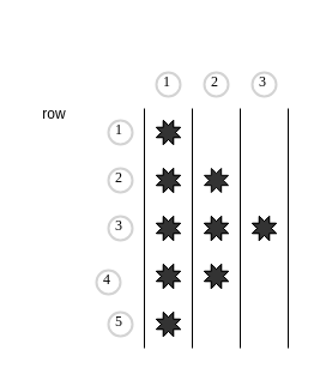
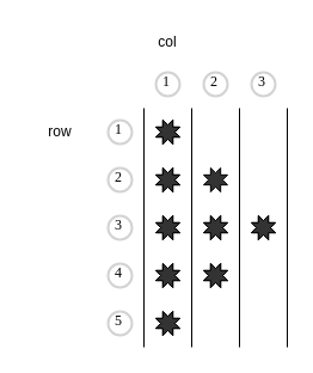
  <mxCell id="0" />
  <mxCell id="1" parent="0" />
  <mxCell id="2" value="" style="endArrow=none;html=1;rounded=0;" edge="1" parent="1"><mxGeometry width="50" height="50" relative="1" as="geometry"><mxPoint x="160" y="290" as="sourcePoint" /><mxPoint x="160" y="90" as="targetPoint" /></mxGeometry></mxCell>
  <mxCell id="3" value="" style="endArrow=none;html=1;rounded=0;" edge="1" parent="1"><mxGeometry width="50" height="50" relative="1" as="geometry"><mxPoint x="240" y="290" as="sourcePoint" /><mxPoint x="240" y="90" as="targetPoint" /></mxGeometry></mxCell>
  <mxCell id="4" value="" style="endArrow=none;html=1;rounded=0;" edge="1" parent="1"><mxGeometry width="50" height="50" relative="1" as="geometry"><mxPoint x="200" y="290" as="sourcePoint" /><mxPoint x="200" y="90" as="targetPoint" /></mxGeometry></mxCell>
  <mxCell id="5" value="" style="endArrow=none;html=1;rounded=0;" edge="1" parent="1"><mxGeometry width="50" height="50" relative="1" as="geometry"><mxPoint x="120" y="290" as="sourcePoint" /><mxPoint x="120" y="90" as="targetPoint" /></mxGeometry></mxCell>
  <mxCell id="6" value="" style="verticalLabelPosition=bottom;verticalAlign=top;html=1;shape=mxgraph.basic.8_point_star" vertex="1" parent="1"><mxGeometry x="130" y="100" width="20" height="20" as="geometry" /></mxCell>
  <mxCell id="7" value="" style="verticalLabelPosition=bottom;verticalAlign=top;html=1;shape=mxgraph.basic.8_point_star" vertex="1" parent="1"><mxGeometry x="130" y="140" width="20" height="20" as="geometry" /></mxCell>
  <mxCell id="8" value="" style="verticalLabelPosition=bottom;verticalAlign=top;html=1;shape=mxgraph.basic.8_point_star;fillColor=#333333;" vertex="1" parent="1"><mxGeometry x="170" y="140" width="20" height="20" as="geometry" /></mxCell>
  <mxCell id="9" value="" style="verticalLabelPosition=bottom;verticalAlign=top;html=1;shape=mxgraph.basic.8_point_star" vertex="1" parent="1"><mxGeometry x="210" y="180" width="20" height="20" as="geometry" /></mxCell>
  <mxCell id="10" value="" style="verticalLabelPosition=bottom;verticalAlign=top;html=1;shape=mxgraph.basic.8_point_star" vertex="1" parent="1"><mxGeometry x="170" y="180" width="20" height="20" as="geometry" /></mxCell>
  <mxCell id="11" value="" style="verticalLabelPosition=bottom;verticalAlign=top;html=1;shape=mxgraph.basic.8_point_star" vertex="1" parent="1"><mxGeometry x="130" y="180" width="20" height="20" as="geometry" /></mxCell>
  <mxCell id="12" value="" style="verticalLabelPosition=bottom;verticalAlign=top;html=1;shape=mxgraph.basic.8_point_star" vertex="1" parent="1"><mxGeometry x="130" y="220" width="20" height="20" as="geometry" /></mxCell>
  <mxCell id="13" value="" style="verticalLabelPosition=bottom;verticalAlign=top;html=1;shape=mxgraph.basic.8_point_star" vertex="1" parent="1"><mxGeometry x="170" y="220" width="20" height="20" as="geometry" /></mxCell>
  <mxCell id="14" value="" style="verticalLabelPosition=bottom;verticalAlign=top;html=1;shape=mxgraph.basic.8_point_star" vertex="1" parent="1"><mxGeometry x="130" y="260" width="20" height="20" as="geometry" /></mxCell>
  <mxCell id="15" value="" style="verticalLabelPosition=bottom;verticalAlign=top;html=1;shape=mxgraph.basic.8_point_star;fillColor=#333333;" vertex="1" parent="1"><mxGeometry x="210" y="180" width="20" height="20" as="geometry" /></mxCell>
  <mxCell id="16" value="" style="verticalLabelPosition=bottom;verticalAlign=top;html=1;shape=mxgraph.basic.8_point_star;fillColor=#333333;" vertex="1" parent="1"><mxGeometry x="170" y="180" width="20" height="20" as="geometry" /></mxCell>
  <mxCell id="17" value="" style="verticalLabelPosition=bottom;verticalAlign=top;html=1;shape=mxgraph.basic.8_point_star;fillColor=#333333;" vertex="1" parent="1"><mxGeometry x="170" y="220" width="20" height="20" as="geometry" /></mxCell>
  <mxCell id="18" value="" style="verticalLabelPosition=bottom;verticalAlign=top;html=1;shape=mxgraph.basic.8_point_star;fillColor=#333333;" vertex="1" parent="1"><mxGeometry x="130" y="100" width="20" height="20" as="geometry" /></mxCell>
  <mxCell id="19" value="" style="verticalLabelPosition=bottom;verticalAlign=top;html=1;shape=mxgraph.basic.8_point_star;fillColor=#333333;" vertex="1" parent="1"><mxGeometry x="130" y="140" width="20" height="20" as="geometry" /></mxCell>
  <mxCell id="20" value="" style="verticalLabelPosition=bottom;verticalAlign=top;html=1;shape=mxgraph.basic.8_point_star;fillColor=#333333;" vertex="1" parent="1"><mxGeometry x="130" y="180" width="20" height="20" as="geometry" /></mxCell>
  <mxCell id="21" value="" style="verticalLabelPosition=bottom;verticalAlign=top;html=1;shape=mxgraph.basic.8_point_star;fillColor=#333333;" vertex="1" parent="1"><mxGeometry x="130" y="220" width="20" height="20" as="geometry" /></mxCell>
  <mxCell id="22" value="" style="verticalLabelPosition=bottom;verticalAlign=top;html=1;shape=mxgraph.basic.8_point_star;fillColor=#333333;" vertex="1" parent="1"><mxGeometry x="130" y="260" width="20" height="20" as="geometry" /></mxCell>
  <mxCell id="23" value="1" style="ellipse;whiteSpace=wrap;html=1;aspect=fixed;strokeWidth=2;fontFamily=Tahoma;spacingBottom=4;spacingRight=2;strokeColor=#d3d3d3;" vertex="1" parent="1"><mxGeometry x="90" y="100" width="20" height="20" as="geometry" /></mxCell>
  <mxCell id="24" value="2" style="ellipse;whiteSpace=wrap;html=1;aspect=fixed;strokeWidth=2;fontFamily=Tahoma;spacingBottom=4;spacingRight=2;strokeColor=#d3d3d3;" vertex="1" parent="1"><mxGeometry x="90" y="140" width="20" height="20" as="geometry" /></mxCell>
  <mxCell id="25" value="3" style="ellipse;whiteSpace=wrap;html=1;aspect=fixed;strokeWidth=2;fontFamily=Tahoma;spacingBottom=4;spacingRight=2;strokeColor=#d3d3d3;" vertex="1" parent="1"><mxGeometry x="90" y="180" width="20" height="20" as="geometry" /></mxCell>
- <mxCell id="26" value="4" style="ellipse;whiteSpace=wrap;html=1;aspect=fixed;strokeWidth=2;fontFamily=Tahoma;spacingBottom=4;spacingRight=2;strokeColor=#d3d3d3;" vertex="1" parent="1"><mxGeometry x="80" y="225" width="20" height="20" as="geometry" /></mxCell>
+ <mxCell id="26" value="4" style="ellipse;whiteSpace=wrap;html=1;aspect=fixed;strokeWidth=2;fontFamily=Tahoma;spacingBottom=4;spacingRight=2;strokeColor=#d3d3d3;" vertex="1" parent="1"><mxGeometry x="90" y="220" width="20" height="20" as="geometry" /></mxCell>
  <mxCell id="27" value="5" style="ellipse;whiteSpace=wrap;html=1;aspect=fixed;strokeWidth=2;fontFamily=Tahoma;spacingBottom=4;spacingRight=2;strokeColor=#d3d3d3;" vertex="1" parent="1"><mxGeometry x="90" y="260" width="20" height="20" as="geometry" /></mxCell>
- <mxCell id="28" value="row&lt;br&gt;" style="text;html=1;strokeColor=none;fillColor=none;align=center;verticalAlign=middle;whiteSpace=wrap;rounded=0;" vertex="1" parent="1"><mxGeometry x="15" y="80" width="60" height="30" as="geometry" /></mxCell>
+ <mxCell id="28" value="row&lt;br&gt;" style="text;html=1;strokeColor=none;fillColor=none;align=center;verticalAlign=middle;whiteSpace=wrap;rounded=0;" vertex="1" parent="1"><mxGeometry x="20" y="95" width="60" height="30" as="geometry" /></mxCell>
  <mxCell id="29" value="1" style="ellipse;whiteSpace=wrap;html=1;aspect=fixed;strokeWidth=2;fontFamily=Tahoma;spacingBottom=4;spacingRight=2;strokeColor=#d3d3d3;" vertex="1" parent="1"><mxGeometry x="130" y="60" width="20" height="20" as="geometry" /></mxCell>
  <mxCell id="30" value="2" style="ellipse;whiteSpace=wrap;html=1;aspect=fixed;strokeWidth=2;fontFamily=Tahoma;spacingBottom=4;spacingRight=2;strokeColor=#d3d3d3;" vertex="1" parent="1"><mxGeometry x="170" y="60" width="20" height="20" as="geometry" /></mxCell>
  <mxCell id="31" value="3" style="ellipse;whiteSpace=wrap;html=1;aspect=fixed;strokeWidth=2;fontFamily=Tahoma;spacingBottom=4;spacingRight=2;strokeColor=#d3d3d3;" vertex="1" parent="1"><mxGeometry x="210" y="60" width="20" height="20" as="geometry" /></mxCell>
+ <mxCell id="32" value="col" style="text;html=1;strokeColor=none;fillColor=none;align=center;verticalAlign=middle;whiteSpace=wrap;rounded=0;" vertex="1" parent="1"><mxGeometry x="110" y="20" width="60" height="30" as="geometry" /></mxCell>
